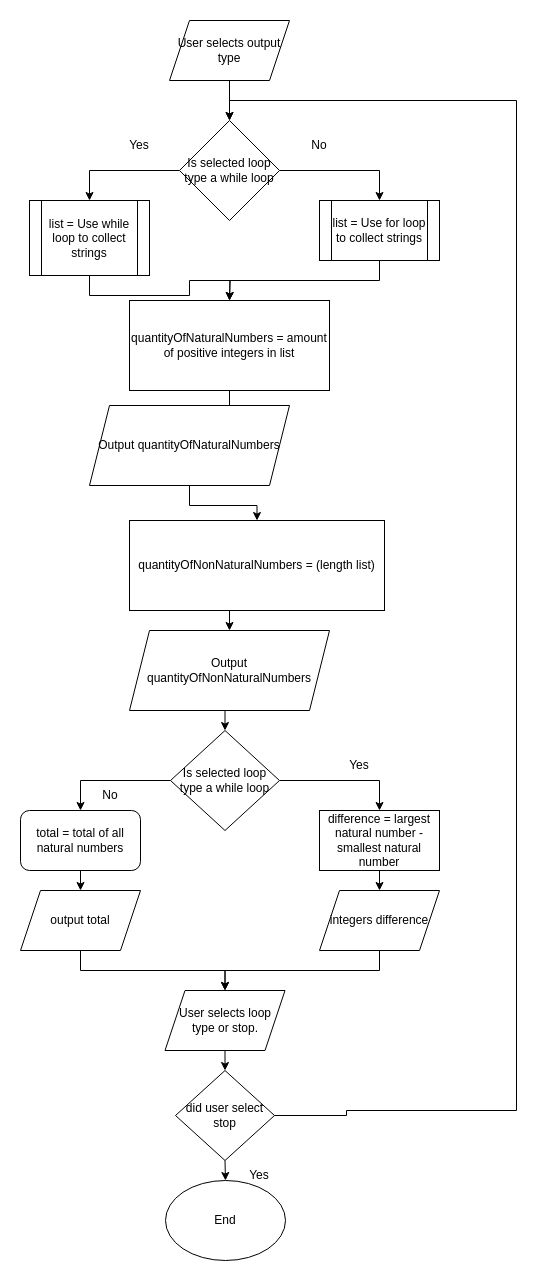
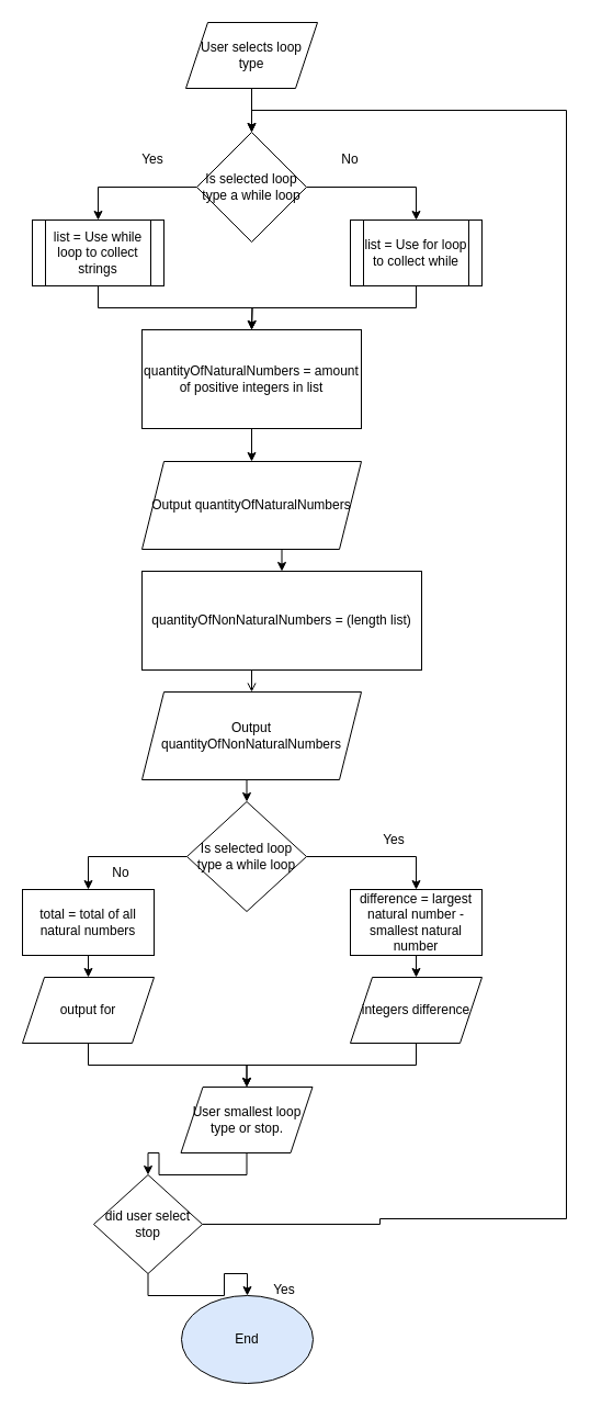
  <mxCell id="0" />
  <mxCell id="1" parent="0" />
  <mxCell id="2" style="edgeStyle=orthogonalEdgeStyle;rounded=0;orthogonalLoop=1;jettySize=auto;html=1;exitX=0.5;exitY=1;exitDx=0;exitDy=0;entryX=0.5;entryY=0;entryDx=0;entryDy=0;" parent="1" source="3" target="6" edge="1"><mxGeometry relative="1" as="geometry" /></mxCell>
- <mxCell id="3" value="User selects output type" style="shape=parallelogram;perimeter=parallelogramPerimeter;whiteSpace=wrap;html=1;fixedSize=1;" parent="1" vertex="1"><mxGeometry x="169" y="20" width="120" height="60" as="geometry" /></mxCell>
+ <mxCell id="3" value="User selects loop type" style="shape=parallelogram;perimeter=parallelogramPerimeter;whiteSpace=wrap;html=1;fixedSize=1;" parent="1" vertex="1"><mxGeometry x="169" y="20" width="120" height="60" as="geometry" /></mxCell>
  <mxCell id="4" style="edgeStyle=orthogonalEdgeStyle;rounded=0;orthogonalLoop=1;jettySize=auto;html=1;exitX=0;exitY=0.5;exitDx=0;exitDy=0;entryX=0.5;entryY=0;entryDx=0;entryDy=0;" parent="1" source="6" target="8" edge="1"><mxGeometry relative="1" as="geometry" /></mxCell>
  <mxCell id="5" style="edgeStyle=orthogonalEdgeStyle;rounded=0;orthogonalLoop=1;jettySize=auto;html=1;exitX=1;exitY=0.5;exitDx=0;exitDy=0;entryX=0.5;entryY=0;entryDx=0;entryDy=0;" parent="1" source="6" target="10" edge="1"><mxGeometry relative="1" as="geometry" /></mxCell>
  <mxCell id="6" value="Is selected loop type a while loop" style="rhombus;whiteSpace=wrap;html=1;" parent="1" vertex="1"><mxGeometry x="179" y="120" width="100" height="100" as="geometry" /></mxCell>
  <mxCell id="7" style="edgeStyle=orthogonalEdgeStyle;rounded=0;orthogonalLoop=1;jettySize=auto;html=1;exitX=0.5;exitY=1;exitDx=0;exitDy=0;entryX=0.5;entryY=0;entryDx=0;entryDy=0;" parent="1" source="8" edge="1"><mxGeometry relative="1" as="geometry"><mxPoint x="229" y="300" as="targetPoint" /></mxGeometry></mxCell>
- <mxCell id="8" value="list = Use while loop to collect strings" style="shape=process;whiteSpace=wrap;html=1;backgroundOutline=1;" parent="1" vertex="1"><mxGeometry x="29" y="200" width="120" height="75" as="geometry" /></mxCell>
+ <mxCell id="8" value="list = Use while loop to collect strings" style="shape=process;whiteSpace=wrap;html=1;backgroundOutline=1;" parent="1" vertex="1"><mxGeometry x="29" y="200" width="120" height="60" as="geometry" /></mxCell>
  <mxCell id="9" style="edgeStyle=orthogonalEdgeStyle;rounded=0;orthogonalLoop=1;jettySize=auto;html=1;exitX=0.5;exitY=1;exitDx=0;exitDy=0;entryX=0.5;entryY=0;entryDx=0;entryDy=0;" parent="1" source="10" edge="1"><mxGeometry relative="1" as="geometry"><mxPoint x="229" y="300" as="targetPoint" /></mxGeometry></mxCell>
- <mxCell id="10" value="list = Use for loop to collect strings" style="shape=process;whiteSpace=wrap;html=1;backgroundOutline=1;" parent="1" vertex="1"><mxGeometry x="319" y="200" width="120" height="60" as="geometry" /></mxCell>
+ <mxCell id="10" value="list = Use for loop to collect while" style="shape=process;whiteSpace=wrap;html=1;backgroundOutline=1;" parent="1" vertex="1"><mxGeometry x="319" y="200" width="120" height="60" as="geometry" /></mxCell>
  <mxCell id="11" value="Yes" style="text;html=1;strokeColor=none;fillColor=none;align=center;verticalAlign=middle;whiteSpace=wrap;rounded=0;" parent="1" vertex="1"><mxGeometry x="109" y="130" width="60" height="30" as="geometry" /></mxCell>
  <mxCell id="12" value="No" style="text;html=1;strokeColor=none;fillColor=none;align=center;verticalAlign=middle;whiteSpace=wrap;rounded=0;" parent="1" vertex="1"><mxGeometry x="289" y="130" width="60" height="30" as="geometry" /></mxCell>
  <mxCell id="13" style="edgeStyle=orthogonalEdgeStyle;rounded=0;orthogonalLoop=1;jettySize=auto;html=1;exitX=0.5;exitY=1;exitDx=0;exitDy=0;entryX=0.5;entryY=0;entryDx=0;entryDy=0;" parent="1" source="14" target="16" edge="1"><mxGeometry relative="1" as="geometry" /></mxCell>
  <mxCell id="14" value="quantityOfNaturalNumbers = amount of positive integers in list" style="rounded=0;whiteSpace=wrap;html=1;" parent="1" vertex="1"><mxGeometry x="129" y="300" width="200" height="90" as="geometry" /></mxCell>
  <mxCell id="15" style="edgeStyle=orthogonalEdgeStyle;rounded=0;orthogonalLoop=1;jettySize=auto;html=1;exitX=0.5;exitY=1;exitDx=0;exitDy=0;entryX=0.5;entryY=0;entryDx=0;entryDy=0;" parent="1" source="16" target="20" edge="1"><mxGeometry relative="1" as="geometry" /></mxCell>
- <mxCell id="16" value="Output quantityOfNaturalNumbers" style="shape=parallelogram;perimeter=parallelogramPerimeter;whiteSpace=wrap;html=1;fixedSize=1;" parent="1" vertex="1"><mxGeometry x="89" y="405" width="200" height="80" as="geometry" /></mxCell>
+ <mxCell id="16" value="Output quantityOfNaturalNumbers" style="shape=parallelogram;perimeter=parallelogramPerimeter;whiteSpace=wrap;html=1;fixedSize=1;" parent="1" vertex="1"><mxGeometry x="129" y="420" width="200" height="80" as="geometry" /></mxCell>
  <mxCell id="17" style="edgeStyle=orthogonalEdgeStyle;rounded=0;orthogonalLoop=1;jettySize=auto;html=1;exitX=0.5;exitY=1;exitDx=0;exitDy=0;entryX=0.5;entryY=0;entryDx=0;entryDy=0;" parent="1" source="18" target="23" edge="1"><mxGeometry relative="1" as="geometry" /></mxCell>
  <mxCell id="18" value="Output quantityOfNonNaturalNumbers" style="shape=parallelogram;perimeter=parallelogramPerimeter;whiteSpace=wrap;html=1;fixedSize=1;" parent="1" vertex="1"><mxGeometry x="129" y="630" width="200" height="80" as="geometry" /></mxCell>
- <mxCell id="19" style="edgeStyle=orthogonalEdgeStyle;rounded=0;orthogonalLoop=1;jettySize=auto;html=1;exitX=0.5;exitY=1;exitDx=0;exitDy=0;entryX=0.5;entryY=0;entryDx=0;entryDy=0;" parent="1" source="20" target="18" edge="1"><mxGeometry relative="1" as="geometry" /></mxCell>
+ <mxCell id="19" style="edgeStyle=orthogonalEdgeStyle;rounded=0;orthogonalLoop=1;jettySize=auto;html=1;exitX=0.5;exitY=1;exitDx=0;exitDy=0;entryX=0.5;entryY=0;entryDx=0;entryDy=0;endArrow=open;" parent="1" source="20" target="18" edge="1"><mxGeometry relative="1" as="geometry" /></mxCell>
  <mxCell id="20" value="quantityOfNonNaturalNumbers = (length list)" style="rounded=0;whiteSpace=wrap;html=1;" parent="1" vertex="1"><mxGeometry x="129" y="520" width="255" height="90" as="geometry" /></mxCell>
  <mxCell id="21" style="edgeStyle=orthogonalEdgeStyle;rounded=0;orthogonalLoop=1;jettySize=auto;html=1;exitX=0;exitY=0.5;exitDx=0;exitDy=0;entryX=0.5;entryY=0;entryDx=0;entryDy=0;" parent="1" source="23" target="25" edge="1"><mxGeometry relative="1" as="geometry" /></mxCell>
  <mxCell id="22" style="edgeStyle=orthogonalEdgeStyle;rounded=0;orthogonalLoop=1;jettySize=auto;html=1;exitX=1;exitY=0.5;exitDx=0;exitDy=0;entryX=0.5;entryY=0;entryDx=0;entryDy=0;" parent="1" source="23" target="29" edge="1"><mxGeometry relative="1" as="geometry" /></mxCell>
  <mxCell id="23" value="Is selected loop type a while loop" style="rhombus;whiteSpace=wrap;html=1;" parent="1" vertex="1"><mxGeometry x="170" y="730" width="109" height="100" as="geometry" /></mxCell>
  <mxCell id="24" style="edgeStyle=orthogonalEdgeStyle;rounded=0;orthogonalLoop=1;jettySize=auto;html=1;exitX=0.5;exitY=1;exitDx=0;exitDy=0;entryX=0.5;entryY=0;entryDx=0;entryDy=0;" parent="1" source="25" target="27" edge="1"><mxGeometry relative="1" as="geometry" /></mxCell>
- <mxCell id="25" value="total = total of all natural numbers" style="whiteSpace=wrap;html=1;rounded=1;" parent="1" vertex="1"><mxGeometry x="20" y="810" width="120" height="60" as="geometry" /></mxCell>
+ <mxCell id="25" value="total = total of all natural numbers" style="rounded=0;whiteSpace=wrap;html=1;" parent="1" vertex="1"><mxGeometry x="20" y="810" width="120" height="60" as="geometry" /></mxCell>
  <mxCell id="26" style="edgeStyle=orthogonalEdgeStyle;rounded=0;orthogonalLoop=1;jettySize=auto;html=1;exitX=0.5;exitY=1;exitDx=0;exitDy=0;entryX=0.5;entryY=0;entryDx=0;entryDy=0;" parent="1" source="27" target="33" edge="1"><mxGeometry relative="1" as="geometry" /></mxCell>
- <mxCell id="27" value="output total" style="shape=parallelogram;perimeter=parallelogramPerimeter;whiteSpace=wrap;html=1;fixedSize=1;" parent="1" vertex="1"><mxGeometry x="20" y="890" width="120" height="60" as="geometry" /></mxCell>
+ <mxCell id="27" value="output for" style="shape=parallelogram;perimeter=parallelogramPerimeter;whiteSpace=wrap;html=1;fixedSize=1;" parent="1" vertex="1"><mxGeometry x="20" y="890" width="120" height="60" as="geometry" /></mxCell>
  <mxCell id="28" style="edgeStyle=orthogonalEdgeStyle;rounded=0;orthogonalLoop=1;jettySize=auto;html=1;exitX=0.5;exitY=1;exitDx=0;exitDy=0;entryX=0.5;entryY=0;entryDx=0;entryDy=0;" parent="1" source="29" target="31" edge="1"><mxGeometry relative="1" as="geometry" /></mxCell>
  <mxCell id="29" value="difference = largest natural number - smallest natural number" style="rounded=0;whiteSpace=wrap;html=1;" parent="1" vertex="1"><mxGeometry x="319" y="810" width="120" height="60" as="geometry" /></mxCell>
  <mxCell id="30" style="edgeStyle=orthogonalEdgeStyle;rounded=0;orthogonalLoop=1;jettySize=auto;html=1;exitX=0.5;exitY=1;exitDx=0;exitDy=0;entryX=0.5;entryY=0;entryDx=0;entryDy=0;" parent="1" source="31" target="33" edge="1"><mxGeometry relative="1" as="geometry" /></mxCell>
  <mxCell id="31" value="integers difference" style="shape=parallelogram;perimeter=parallelogramPerimeter;whiteSpace=wrap;html=1;fixedSize=1;" parent="1" vertex="1"><mxGeometry x="319" y="890" width="120" height="60" as="geometry" /></mxCell>
  <mxCell id="32" style="edgeStyle=orthogonalEdgeStyle;rounded=0;orthogonalLoop=1;jettySize=auto;html=1;exitX=0.5;exitY=1;exitDx=0;exitDy=0;entryX=0.5;entryY=0;entryDx=0;entryDy=0;" parent="1" source="33" target="35" edge="1"><mxGeometry relative="1" as="geometry" /></mxCell>
- <mxCell id="33" value="User selects loop type or stop." style="shape=parallelogram;perimeter=parallelogramPerimeter;whiteSpace=wrap;html=1;fixedSize=1;" parent="1" vertex="1"><mxGeometry x="164.5" y="990" width="120" height="60" as="geometry" /></mxCell>
+ <mxCell id="33" value="User smallest loop type or stop." style="shape=parallelogram;perimeter=parallelogramPerimeter;whiteSpace=wrap;html=1;fixedSize=1;" parent="1" vertex="1"><mxGeometry x="164.5" y="990" width="120" height="60" as="geometry" /></mxCell>
  <mxCell id="34" style="edgeStyle=orthogonalEdgeStyle;rounded=0;orthogonalLoop=1;jettySize=auto;html=1;exitX=0.5;exitY=1;exitDx=0;exitDy=0;entryX=0.5;entryY=0;entryDx=0;entryDy=0;" parent="1" source="35" target="37" edge="1"><mxGeometry relative="1" as="geometry" /></mxCell>
- <mxCell id="35" value="did user select stop" style="rhombus;whiteSpace=wrap;html=1;" parent="1" vertex="1"><mxGeometry x="175" y="1070" width="99" height="90" as="geometry" /></mxCell>
+ <mxCell id="35" value="did user select stop" style="rhombus;whiteSpace=wrap;html=1;" parent="1" vertex="1"><mxGeometry x="85" y="1070" width="99" height="90" as="geometry" /></mxCell>
  <mxCell id="36" style="edgeStyle=orthogonalEdgeStyle;rounded=0;orthogonalLoop=1;jettySize=auto;html=1;exitX=1;exitY=0.5;exitDx=0;exitDy=0;entryX=0.5;entryY=0;entryDx=0;entryDy=0;" parent="1" source="35" target="6" edge="1"><mxGeometry relative="1" as="geometry"><mxPoint x="236" y="100" as="targetPoint" /><Array as="points"><mxPoint x="346" y="1115" /><mxPoint x="346" y="1110" /><mxPoint x="516" y="1110" /><mxPoint x="516" y="100" /><mxPoint x="229" y="100" /></Array></mxGeometry></mxCell>
- <mxCell id="37" value="End" style="ellipse;whiteSpace=wrap;html=1;" parent="1" vertex="1"><mxGeometry x="165" y="1180" width="120" height="80" as="geometry" /></mxCell>
+ <mxCell id="37" value="End" style="ellipse;whiteSpace=wrap;html=1;fillColor=#dae8fc;" parent="1" vertex="1"><mxGeometry x="165" y="1180" width="120" height="80" as="geometry" /></mxCell>
  <mxCell id="38" value="Yes" style="text;html=1;strokeColor=none;fillColor=none;align=center;verticalAlign=middle;whiteSpace=wrap;rounded=0;" parent="1" vertex="1"><mxGeometry x="229" y="1160" width="60" height="30" as="geometry" /></mxCell>
  <mxCell id="39" value="No" style="text;html=1;strokeColor=none;fillColor=none;align=center;verticalAlign=middle;whiteSpace=wrap;rounded=0;" vertex="1" parent="1"><mxGeometry x="80" y="780" width="60" height="30" as="geometry" /></mxCell>
  <mxCell id="40" value="Yes" style="text;html=1;strokeColor=none;fillColor=none;align=center;verticalAlign=middle;whiteSpace=wrap;rounded=0;" vertex="1" parent="1"><mxGeometry x="329" y="750" width="60" height="30" as="geometry" /></mxCell>
